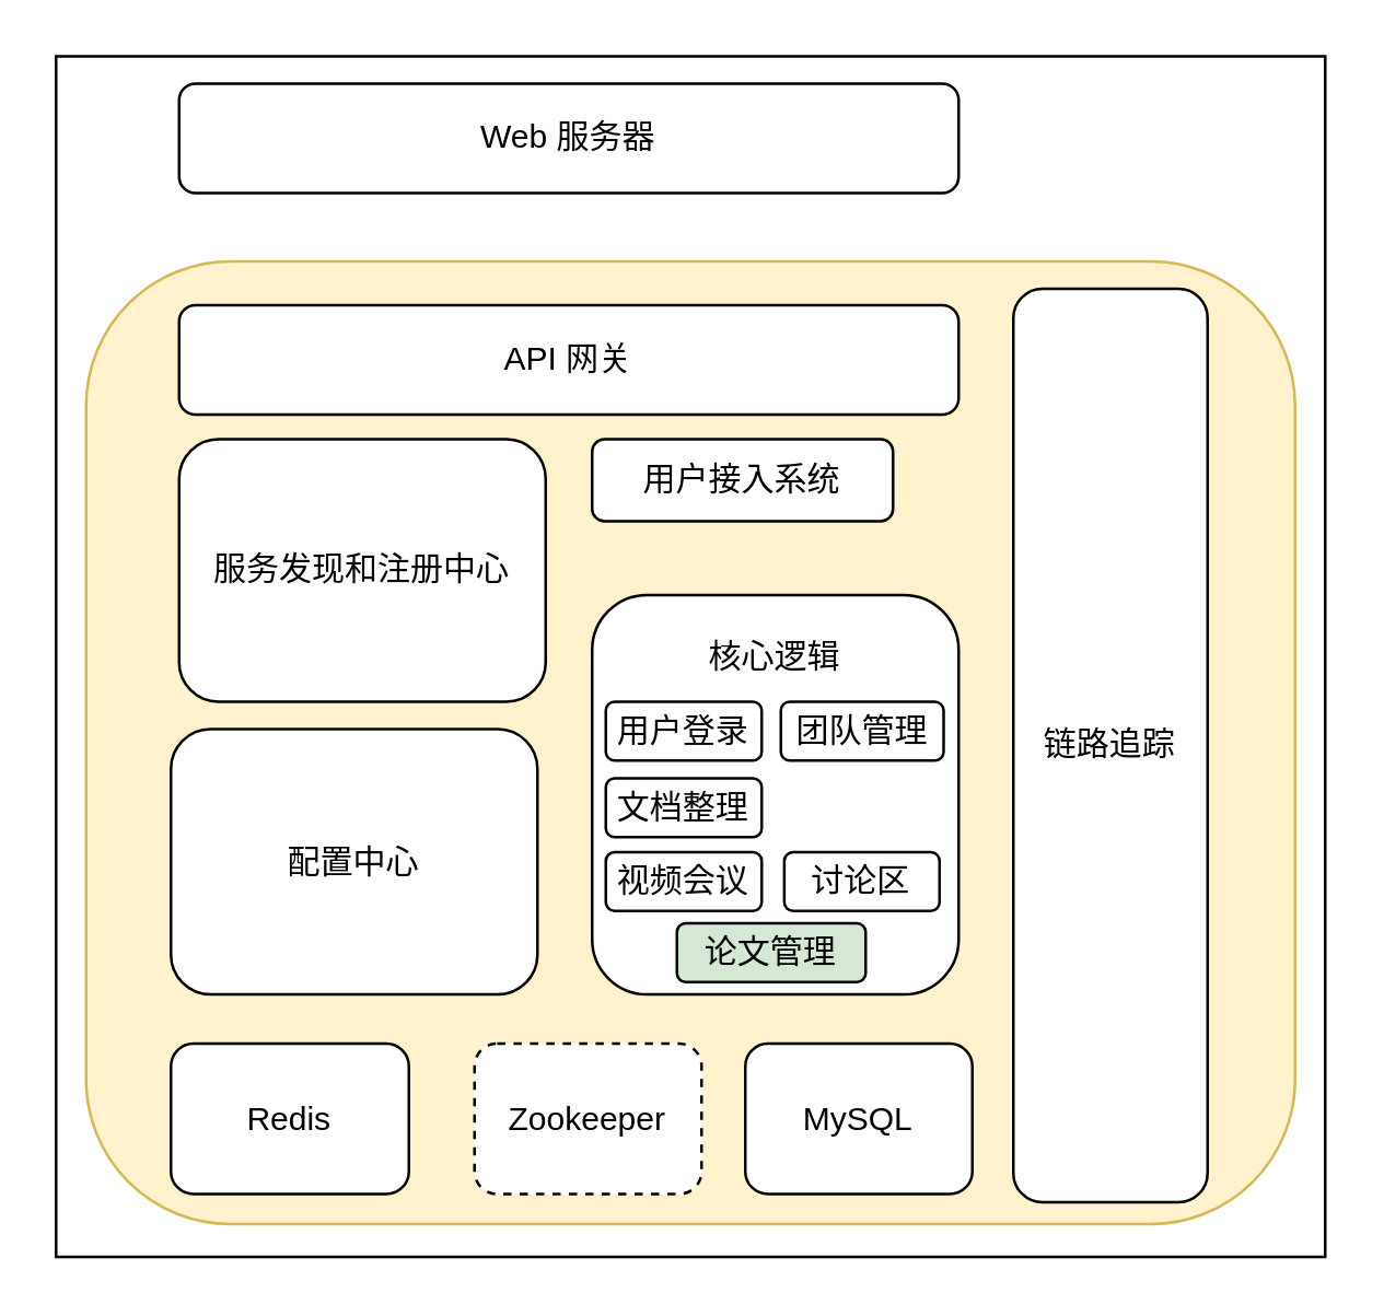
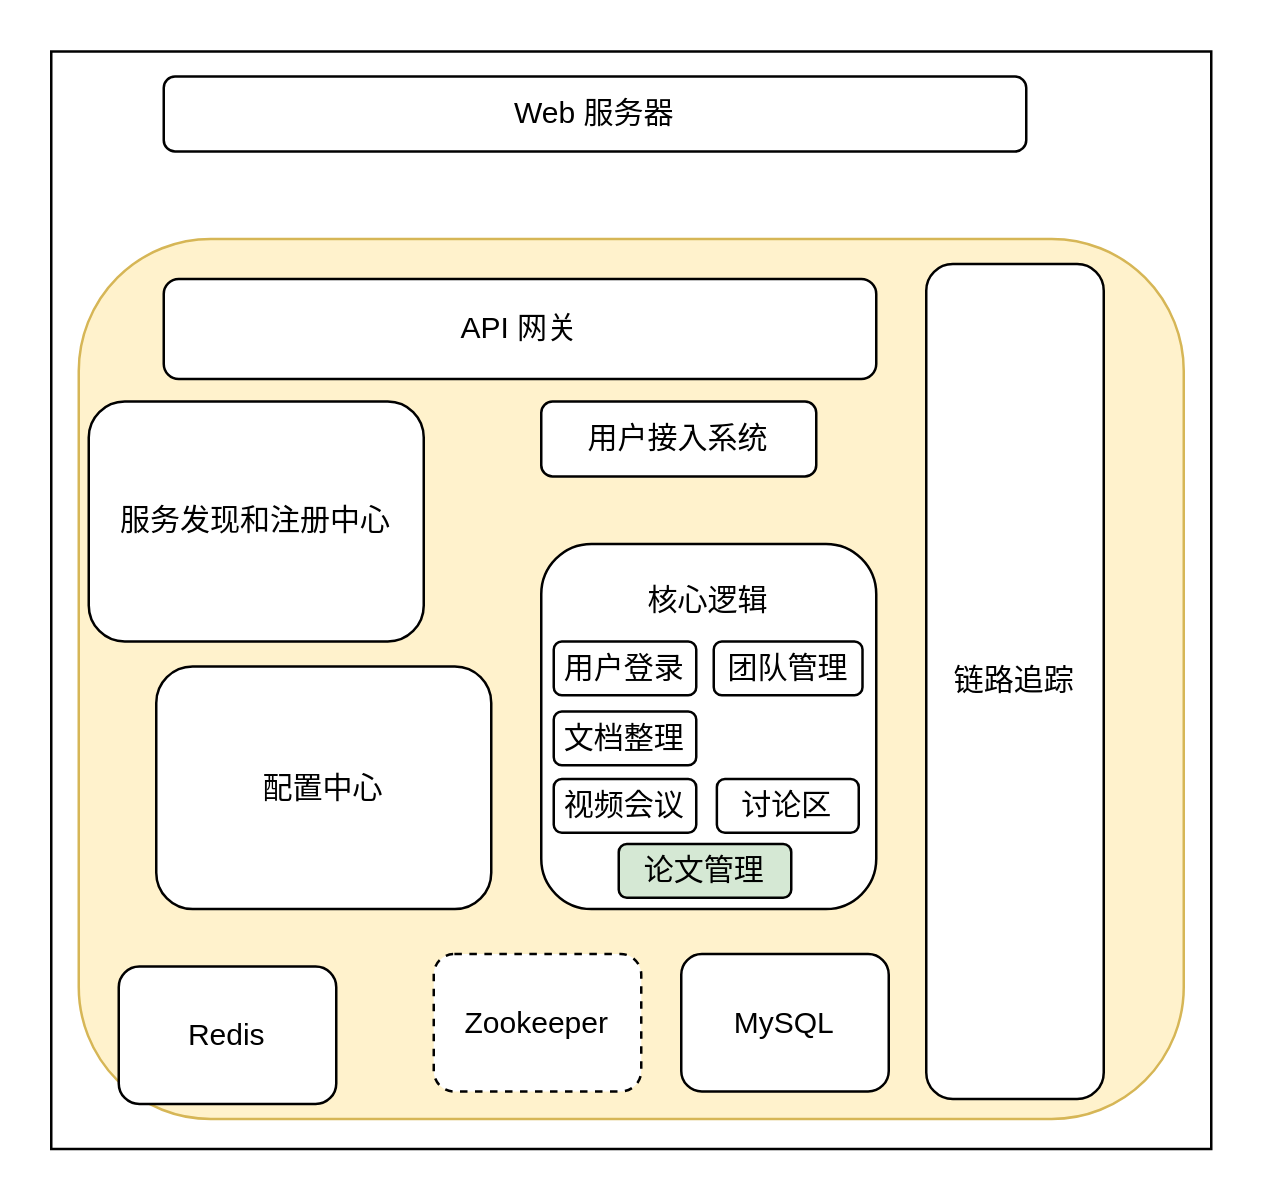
  <mxCell id="0" />
  <mxCell id="1" parent="0" />
  <mxCell id="2" value="" style="rounded=0;whiteSpace=wrap;html=1;" vertex="1" parent="1"><mxGeometry x="20" y="20" width="464" height="439" as="geometry" /></mxCell>
  <mxCell id="3" value="" style="rounded=1;whiteSpace=wrap;html=1;fillColor=#fff2cc;strokeColor=#d6b656;" parent="1" vertex="1"><mxGeometry x="31" y="95" width="442" height="352" as="geometry" /></mxCell>
  <mxCell id="4" value="API 网关" style="rounded=1;whiteSpace=wrap;html=1;" parent="1" vertex="1"><mxGeometry x="65" y="111" width="285" height="40" as="geometry" /></mxCell>
  <mxCell id="5" value="链路追踪" style="rounded=1;whiteSpace=wrap;html=1;" parent="1" vertex="1"><mxGeometry x="370" y="105" width="71" height="334" as="geometry" /></mxCell>
  <mxCell id="6" value="用户接入系统" style="rounded=1;whiteSpace=wrap;html=1;" parent="1" vertex="1"><mxGeometry x="216" y="160" width="110" height="30" as="geometry" /></mxCell>
  <mxCell id="7" value="核心逻辑&lt;br&gt;&lt;br&gt;&lt;br&gt;&lt;br&gt;&lt;br&gt;&lt;br&gt;&lt;br&gt;&lt;br&gt;" style="rounded=1;whiteSpace=wrap;html=1;" parent="1" vertex="1"><mxGeometry x="216" y="217" width="134" height="146" as="geometry" /></mxCell>
- <mxCell id="8" value="服务发现和注册中心" style="rounded=1;whiteSpace=wrap;html=1;" parent="1" vertex="1"><mxGeometry x="65" y="160" width="134" height="96" as="geometry" /></mxCell>
+ <mxCell id="8" value="服务发现和注册中心" style="rounded=1;whiteSpace=wrap;html=1;" parent="1" vertex="1"><mxGeometry x="35" y="160" width="134" height="96" as="geometry" /></mxCell>
  <mxCell id="9" value="配置中心" style="rounded=1;whiteSpace=wrap;html=1;" parent="1" vertex="1"><mxGeometry x="62" y="266" width="134" height="97" as="geometry" /></mxCell>
- <mxCell id="10" value="Redis" style="rounded=1;whiteSpace=wrap;html=1;" parent="1" vertex="1"><mxGeometry x="62" y="381" width="87" height="55" as="geometry" /></mxCell>
+ <mxCell id="10" value="Redis" style="rounded=1;whiteSpace=wrap;html=1;" parent="1" vertex="1"><mxGeometry x="47" y="386" width="87" height="55" as="geometry" /></mxCell>
  <mxCell id="11" value="Zookeeper" style="rounded=1;whiteSpace=wrap;html=1;dashed=1;" parent="1" vertex="1"><mxGeometry x="173" y="381" width="83" height="55" as="geometry" /></mxCell>
  <mxCell id="12" value="MySQL" style="rounded=1;whiteSpace=wrap;html=1;" parent="1" vertex="1"><mxGeometry x="272" y="381" width="83" height="55" as="geometry" /></mxCell>
- <mxCell id="13" value="Web 服务器" style="rounded=1;whiteSpace=wrap;html=1;" parent="1" vertex="1"><mxGeometry x="65" y="30" width="285" height="40" as="geometry" /></mxCell>
+ <mxCell id="13" value="Web 服务器" style="rounded=1;whiteSpace=wrap;html=1;" parent="1" vertex="1"><mxGeometry x="65" y="30" width="345" height="30" as="geometry" /></mxCell>
  <mxCell id="14" value="用户登录" style="rounded=1;whiteSpace=wrap;html=1;" vertex="1" parent="1"><mxGeometry x="221" y="256" width="57" height="21.5" as="geometry" /></mxCell>
  <mxCell id="15" value="团队管理" style="rounded=1;whiteSpace=wrap;html=1;" vertex="1" parent="1"><mxGeometry x="285" y="256" width="59.5" height="21.5" as="geometry" /></mxCell>
  <mxCell id="16" value="论文管理" style="rounded=1;whiteSpace=wrap;html=1;fillColor=#d5e8d4;" vertex="1" parent="1"><mxGeometry x="247" y="337" width="69" height="21.5" as="geometry" /></mxCell>
  <mxCell id="17" value="文档整理" style="rounded=1;whiteSpace=wrap;html=1;" vertex="1" parent="1"><mxGeometry x="221" y="284" width="57" height="21.5" as="geometry" /></mxCell>
  <mxCell id="18" value="讨论区" style="rounded=1;whiteSpace=wrap;html=1;" vertex="1" parent="1"><mxGeometry x="286.25" y="311" width="56.75" height="21.5" as="geometry" /></mxCell>
  <mxCell id="19" value="视频会议" style="rounded=1;whiteSpace=wrap;html=1;" vertex="1" parent="1"><mxGeometry x="221" y="311" width="57" height="21.5" as="geometry" /></mxCell>
